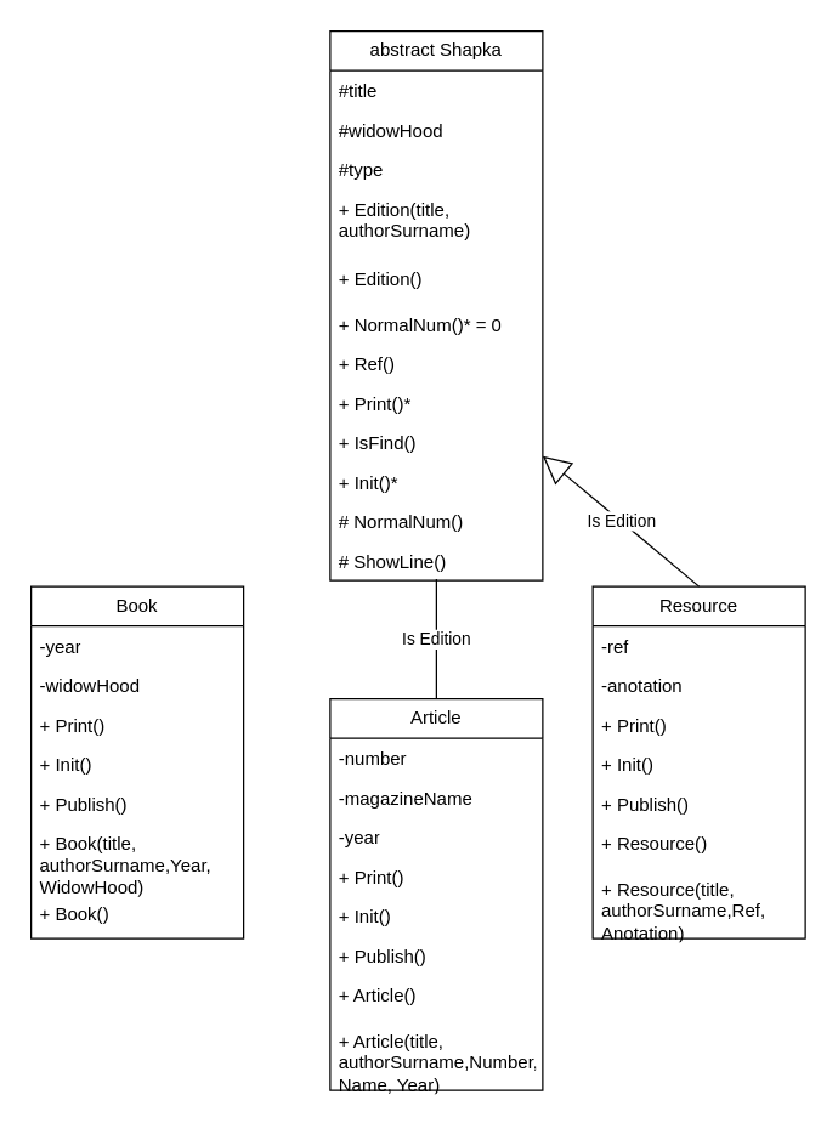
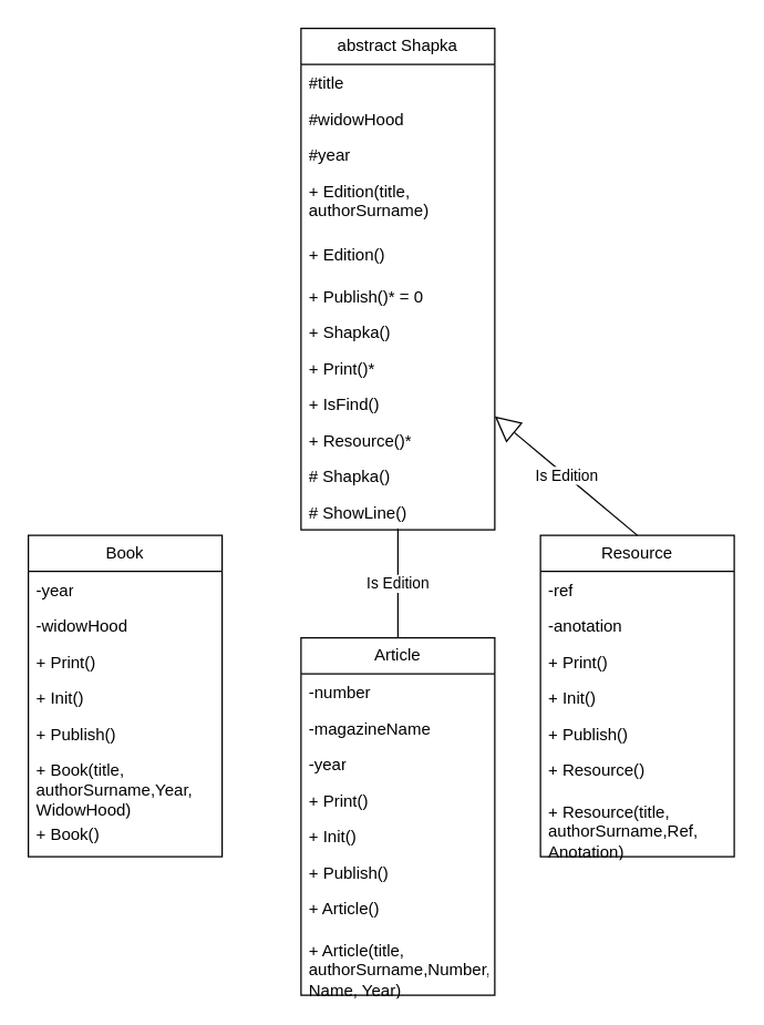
  <mxCell id="0" />
  <mxCell id="1" parent="0" />
  <mxCell id="2" value="abstract Shapka" style="swimlane;fontStyle=0;childLayout=stackLayout;horizontal=1;startSize=26;fillColor=none;horizontalStack=0;resizeParent=1;resizeParentMax=0;resizeLast=0;collapsible=1;marginBottom=0;whiteSpace=wrap;html=1;" parent="1" vertex="1"><mxGeometry x="217" y="20" width="140" height="362" as="geometry" /></mxCell>
  <mxCell id="3" value="#title" style="text;strokeColor=none;fillColor=none;align=left;verticalAlign=top;spacingLeft=4;spacingRight=4;overflow=hidden;rotatable=0;points=[[0,0.5],[1,0.5]];portConstraint=eastwest;whiteSpace=wrap;html=1;" parent="2" vertex="1"><mxGeometry y="26" width="140" height="26" as="geometry" /></mxCell>
  <mxCell id="4" value="#widowHood" style="text;strokeColor=none;fillColor=none;align=left;verticalAlign=top;spacingLeft=4;spacingRight=4;overflow=hidden;rotatable=0;points=[[0,0.5],[1,0.5]];portConstraint=eastwest;whiteSpace=wrap;html=1;" parent="2" vertex="1"><mxGeometry y="52" width="140" height="26" as="geometry" /></mxCell>
- <mxCell id="5" value="#type" style="text;strokeColor=none;fillColor=none;align=left;verticalAlign=top;spacingLeft=4;spacingRight=4;overflow=hidden;rotatable=0;points=[[0,0.5],[1,0.5]];portConstraint=eastwest;whiteSpace=wrap;html=1;" parent="2" vertex="1"><mxGeometry y="78" width="140" height="26" as="geometry" /></mxCell>
+ <mxCell id="5" value="#year" style="text;strokeColor=none;fillColor=none;align=left;verticalAlign=top;spacingLeft=4;spacingRight=4;overflow=hidden;rotatable=0;points=[[0,0.5],[1,0.5]];portConstraint=eastwest;whiteSpace=wrap;html=1;" parent="2" vertex="1"><mxGeometry y="78" width="140" height="26" as="geometry" /></mxCell>
  <mxCell id="6" value="+ Edition(title,&lt;div&gt;authorSurname)&lt;/div&gt;" style="text;strokeColor=none;fillColor=none;align=left;verticalAlign=top;spacingLeft=4;spacingRight=4;overflow=hidden;rotatable=0;points=[[0,0.5],[1,0.5]];portConstraint=eastwest;whiteSpace=wrap;html=1;" parent="2" vertex="1"><mxGeometry y="104" width="140" height="46" as="geometry" /></mxCell>
  <mxCell id="7" value="+ Edition(&lt;span style=&quot;background-color: transparent; color: light-dark(rgb(0, 0, 0), rgb(255, 255, 255));&quot;&gt;)&lt;/span&gt;" style="text;strokeColor=none;fillColor=none;align=left;verticalAlign=top;spacingLeft=4;spacingRight=4;overflow=hidden;rotatable=0;points=[[0,0.5],[1,0.5]];portConstraint=eastwest;whiteSpace=wrap;html=1;" parent="2" vertex="1"><mxGeometry y="150" width="140" height="30" as="geometry" /></mxCell>
- <mxCell id="8" value="+ NormalNum()* = 0" style="text;strokeColor=none;fillColor=none;align=left;verticalAlign=top;spacingLeft=4;spacingRight=4;overflow=hidden;rotatable=0;points=[[0,0.5],[1,0.5]];portConstraint=eastwest;whiteSpace=wrap;html=1;" parent="2" vertex="1"><mxGeometry y="180" width="140" height="26" as="geometry" /></mxCell>
- <mxCell id="9" value="+ Ref()" style="text;strokeColor=none;fillColor=none;align=left;verticalAlign=top;spacingLeft=4;spacingRight=4;overflow=hidden;rotatable=0;points=[[0,0.5],[1,0.5]];portConstraint=eastwest;whiteSpace=wrap;html=1;" parent="2" vertex="1"><mxGeometry y="206" width="140" height="26" as="geometry" /></mxCell>
+ <mxCell id="8" value="+ Publish()* = 0" style="text;strokeColor=none;fillColor=none;align=left;verticalAlign=top;spacingLeft=4;spacingRight=4;overflow=hidden;rotatable=0;points=[[0,0.5],[1,0.5]];portConstraint=eastwest;whiteSpace=wrap;html=1;" parent="2" vertex="1"><mxGeometry y="180" width="140" height="26" as="geometry" /></mxCell>
+ <mxCell id="9" value="+ Shapka()" style="text;strokeColor=none;fillColor=none;align=left;verticalAlign=top;spacingLeft=4;spacingRight=4;overflow=hidden;rotatable=0;points=[[0,0.5],[1,0.5]];portConstraint=eastwest;whiteSpace=wrap;html=1;" parent="2" vertex="1"><mxGeometry y="206" width="140" height="26" as="geometry" /></mxCell>
  <mxCell id="10" value="+ Print()*&amp;nbsp;" style="text;strokeColor=none;fillColor=none;align=left;verticalAlign=top;spacingLeft=4;spacingRight=4;overflow=hidden;rotatable=0;points=[[0,0.5],[1,0.5]];portConstraint=eastwest;whiteSpace=wrap;html=1;" parent="2" vertex="1"><mxGeometry y="232" width="140" height="26" as="geometry" /></mxCell>
  <mxCell id="11" value="+ IsFind()" style="text;strokeColor=none;fillColor=none;align=left;verticalAlign=top;spacingLeft=4;spacingRight=4;overflow=hidden;rotatable=0;points=[[0,0.5],[1,0.5]];portConstraint=eastwest;whiteSpace=wrap;html=1;" parent="2" vertex="1"><mxGeometry y="258" width="140" height="26" as="geometry" /></mxCell>
- <mxCell id="12" value="+ Init()*" style="text;strokeColor=none;fillColor=none;align=left;verticalAlign=top;spacingLeft=4;spacingRight=4;overflow=hidden;rotatable=0;points=[[0,0.5],[1,0.5]];portConstraint=eastwest;whiteSpace=wrap;html=1;" parent="2" vertex="1"><mxGeometry y="284" width="140" height="26" as="geometry" /></mxCell>
- <mxCell id="13" value="# NormalNum()" style="text;strokeColor=none;fillColor=none;align=left;verticalAlign=top;spacingLeft=4;spacingRight=4;overflow=hidden;rotatable=0;points=[[0,0.5],[1,0.5]];portConstraint=eastwest;whiteSpace=wrap;html=1;" parent="2" vertex="1"><mxGeometry y="310" width="140" height="26" as="geometry" /></mxCell>
+ <mxCell id="12" value="+ Resource()*" style="text;strokeColor=none;fillColor=none;align=left;verticalAlign=top;spacingLeft=4;spacingRight=4;overflow=hidden;rotatable=0;points=[[0,0.5],[1,0.5]];portConstraint=eastwest;whiteSpace=wrap;html=1;" parent="2" vertex="1"><mxGeometry y="284" width="140" height="26" as="geometry" /></mxCell>
+ <mxCell id="13" value="# Shapka()" style="text;strokeColor=none;fillColor=none;align=left;verticalAlign=top;spacingLeft=4;spacingRight=4;overflow=hidden;rotatable=0;points=[[0,0.5],[1,0.5]];portConstraint=eastwest;whiteSpace=wrap;html=1;" parent="2" vertex="1"><mxGeometry y="310" width="140" height="26" as="geometry" /></mxCell>
  <mxCell id="14" value="# ShowLine()" style="text;strokeColor=none;fillColor=none;align=left;verticalAlign=top;spacingLeft=4;spacingRight=4;overflow=hidden;rotatable=0;points=[[0,0.5],[1,0.5]];portConstraint=eastwest;whiteSpace=wrap;html=1;" parent="2" vertex="1"><mxGeometry y="336" width="140" height="26" as="geometry" /></mxCell>
  <mxCell id="15" value="Resource" style="swimlane;fontStyle=0;childLayout=stackLayout;horizontal=1;startSize=26;fillColor=none;horizontalStack=0;resizeParent=1;resizeParentMax=0;resizeLast=0;collapsible=1;marginBottom=0;whiteSpace=wrap;html=1;" parent="1" vertex="1"><mxGeometry x="390" y="386" width="140" height="232" as="geometry" /></mxCell>
  <mxCell id="16" value="-ref" style="text;strokeColor=none;fillColor=none;align=left;verticalAlign=top;spacingLeft=4;spacingRight=4;overflow=hidden;rotatable=0;points=[[0,0.5],[1,0.5]];portConstraint=eastwest;whiteSpace=wrap;html=1;" parent="15" vertex="1"><mxGeometry y="26" width="140" height="26" as="geometry" /></mxCell>
  <mxCell id="17" value="-anotation" style="text;strokeColor=none;fillColor=none;align=left;verticalAlign=top;spacingLeft=4;spacingRight=4;overflow=hidden;rotatable=0;points=[[0,0.5],[1,0.5]];portConstraint=eastwest;whiteSpace=wrap;html=1;" parent="15" vertex="1"><mxGeometry y="52" width="140" height="26" as="geometry" /></mxCell>
  <mxCell id="18" value="+ Print()" style="text;strokeColor=none;fillColor=none;align=left;verticalAlign=top;spacingLeft=4;spacingRight=4;overflow=hidden;rotatable=0;points=[[0,0.5],[1,0.5]];portConstraint=eastwest;whiteSpace=wrap;html=1;" parent="15" vertex="1"><mxGeometry y="78" width="140" height="26" as="geometry" /></mxCell>
  <mxCell id="19" value="+ Init()" style="text;strokeColor=none;fillColor=none;align=left;verticalAlign=top;spacingLeft=4;spacingRight=4;overflow=hidden;rotatable=0;points=[[0,0.5],[1,0.5]];portConstraint=eastwest;whiteSpace=wrap;html=1;" parent="15" vertex="1"><mxGeometry y="104" width="140" height="26" as="geometry" /></mxCell>
  <mxCell id="20" value="+ Publish()" style="text;strokeColor=none;fillColor=none;align=left;verticalAlign=top;spacingLeft=4;spacingRight=4;overflow=hidden;rotatable=0;points=[[0,0.5],[1,0.5]];portConstraint=eastwest;whiteSpace=wrap;html=1;" parent="15" vertex="1"><mxGeometry y="130" width="140" height="26" as="geometry" /></mxCell>
  <mxCell id="21" value="+ Resource(&lt;span style=&quot;background-color: transparent; color: light-dark(rgb(0, 0, 0), rgb(255, 255, 255));&quot;&gt;)&lt;/span&gt;" style="text;strokeColor=none;fillColor=none;align=left;verticalAlign=top;spacingLeft=4;spacingRight=4;overflow=hidden;rotatable=0;points=[[0,0.5],[1,0.5]];portConstraint=eastwest;whiteSpace=wrap;html=1;" parent="15" vertex="1"><mxGeometry y="156" width="140" height="30" as="geometry" /></mxCell>
  <mxCell id="22" value="+ Resource(title,&lt;div&gt;authorSurname,Ref,&lt;/div&gt;&lt;div&gt;Anotation&lt;span style=&quot;background-color: transparent; color: light-dark(rgb(0, 0, 0), rgb(255, 255, 255));&quot;&gt;)&lt;/span&gt;&lt;/div&gt;" style="text;strokeColor=none;fillColor=none;align=left;verticalAlign=top;spacingLeft=4;spacingRight=4;overflow=hidden;rotatable=0;points=[[0,0.5],[1,0.5]];portConstraint=eastwest;whiteSpace=wrap;html=1;" parent="15" vertex="1"><mxGeometry y="186" width="140" height="46" as="geometry" /></mxCell>
  <mxCell id="23" value="Article" style="swimlane;fontStyle=0;childLayout=stackLayout;horizontal=1;startSize=26;fillColor=none;horizontalStack=0;resizeParent=1;resizeParentMax=0;resizeLast=0;collapsible=1;marginBottom=0;whiteSpace=wrap;html=1;" parent="1" vertex="1"><mxGeometry x="217" y="460" width="140" height="258" as="geometry" /></mxCell>
  <mxCell id="24" value="-number" style="text;strokeColor=none;fillColor=none;align=left;verticalAlign=top;spacingLeft=4;spacingRight=4;overflow=hidden;rotatable=0;points=[[0,0.5],[1,0.5]];portConstraint=eastwest;whiteSpace=wrap;html=1;" parent="23" vertex="1"><mxGeometry y="26" width="140" height="26" as="geometry" /></mxCell>
  <mxCell id="25" value="-magazineName" style="text;strokeColor=none;fillColor=none;align=left;verticalAlign=top;spacingLeft=4;spacingRight=4;overflow=hidden;rotatable=0;points=[[0,0.5],[1,0.5]];portConstraint=eastwest;whiteSpace=wrap;html=1;" parent="23" vertex="1"><mxGeometry y="52" width="140" height="26" as="geometry" /></mxCell>
  <mxCell id="26" value="-year" style="text;strokeColor=none;fillColor=none;align=left;verticalAlign=top;spacingLeft=4;spacingRight=4;overflow=hidden;rotatable=0;points=[[0,0.5],[1,0.5]];portConstraint=eastwest;whiteSpace=wrap;html=1;" parent="23" vertex="1"><mxGeometry y="78" width="140" height="26" as="geometry" /></mxCell>
  <mxCell id="27" value="+ Print()" style="text;strokeColor=none;fillColor=none;align=left;verticalAlign=top;spacingLeft=4;spacingRight=4;overflow=hidden;rotatable=0;points=[[0,0.5],[1,0.5]];portConstraint=eastwest;whiteSpace=wrap;html=1;" parent="23" vertex="1"><mxGeometry y="104" width="140" height="26" as="geometry" /></mxCell>
  <mxCell id="28" value="+ Init()" style="text;strokeColor=none;fillColor=none;align=left;verticalAlign=top;spacingLeft=4;spacingRight=4;overflow=hidden;rotatable=0;points=[[0,0.5],[1,0.5]];portConstraint=eastwest;whiteSpace=wrap;html=1;" parent="23" vertex="1"><mxGeometry y="130" width="140" height="26" as="geometry" /></mxCell>
  <mxCell id="29" value="+ Publish()" style="text;strokeColor=none;fillColor=none;align=left;verticalAlign=top;spacingLeft=4;spacingRight=4;overflow=hidden;rotatable=0;points=[[0,0.5],[1,0.5]];portConstraint=eastwest;whiteSpace=wrap;html=1;" parent="23" vertex="1"><mxGeometry y="156" width="140" height="26" as="geometry" /></mxCell>
  <mxCell id="30" value="+ Article(&lt;span style=&quot;background-color: transparent; color: light-dark(rgb(0, 0, 0), rgb(255, 255, 255));&quot;&gt;)&lt;/span&gt;" style="text;strokeColor=none;fillColor=none;align=left;verticalAlign=top;spacingLeft=4;spacingRight=4;overflow=hidden;rotatable=0;points=[[0,0.5],[1,0.5]];portConstraint=eastwest;whiteSpace=wrap;html=1;" parent="23" vertex="1"><mxGeometry y="182" width="140" height="30" as="geometry" /></mxCell>
  <mxCell id="31" value="+ Article(title,&lt;div&gt;authorSurname,Number, Name, Year)&lt;/div&gt;" style="text;strokeColor=none;fillColor=none;align=left;verticalAlign=top;spacingLeft=4;spacingRight=4;overflow=hidden;rotatable=0;points=[[0,0.5],[1,0.5]];portConstraint=eastwest;whiteSpace=wrap;html=1;" parent="23" vertex="1"><mxGeometry y="212" width="140" height="46" as="geometry" /></mxCell>
  <mxCell id="32" value="Book" style="swimlane;fontStyle=0;childLayout=stackLayout;horizontal=1;startSize=26;fillColor=none;horizontalStack=0;resizeParent=1;resizeParentMax=0;resizeLast=0;collapsible=1;marginBottom=0;whiteSpace=wrap;html=1;" parent="1" vertex="1"><mxGeometry x="20" y="386" width="140" height="232" as="geometry" /></mxCell>
  <mxCell id="33" value="-year" style="text;strokeColor=none;fillColor=none;align=left;verticalAlign=top;spacingLeft=4;spacingRight=4;overflow=hidden;rotatable=0;points=[[0,0.5],[1,0.5]];portConstraint=eastwest;whiteSpace=wrap;html=1;" parent="32" vertex="1"><mxGeometry y="26" width="140" height="26" as="geometry" /></mxCell>
  <mxCell id="34" value="-widowHood" style="text;strokeColor=none;fillColor=none;align=left;verticalAlign=top;spacingLeft=4;spacingRight=4;overflow=hidden;rotatable=0;points=[[0,0.5],[1,0.5]];portConstraint=eastwest;whiteSpace=wrap;html=1;" parent="32" vertex="1"><mxGeometry y="52" width="140" height="26" as="geometry" /></mxCell>
  <mxCell id="35" value="+ Print()&amp;nbsp;" style="text;strokeColor=none;fillColor=none;align=left;verticalAlign=top;spacingLeft=4;spacingRight=4;overflow=hidden;rotatable=0;points=[[0,0.5],[1,0.5]];portConstraint=eastwest;whiteSpace=wrap;html=1;" parent="32" vertex="1"><mxGeometry y="78" width="140" height="26" as="geometry" /></mxCell>
  <mxCell id="36" value="+ Init()" style="text;strokeColor=none;fillColor=none;align=left;verticalAlign=top;spacingLeft=4;spacingRight=4;overflow=hidden;rotatable=0;points=[[0,0.5],[1,0.5]];portConstraint=eastwest;whiteSpace=wrap;html=1;" parent="32" vertex="1"><mxGeometry y="104" width="140" height="26" as="geometry" /></mxCell>
  <mxCell id="37" value="+ Publish()" style="text;strokeColor=none;fillColor=none;align=left;verticalAlign=top;spacingLeft=4;spacingRight=4;overflow=hidden;rotatable=0;points=[[0,0.5],[1,0.5]];portConstraint=eastwest;whiteSpace=wrap;html=1;" parent="32" vertex="1"><mxGeometry y="130" width="140" height="26" as="geometry" /></mxCell>
  <mxCell id="38" value="+ Book(title,&lt;div&gt;authorSurname,Year,&lt;/div&gt;&lt;div&gt;WidowHood)&lt;/div&gt;" style="text;strokeColor=none;fillColor=none;align=left;verticalAlign=top;spacingLeft=4;spacingRight=4;overflow=hidden;rotatable=0;points=[[0,0.5],[1,0.5]];portConstraint=eastwest;whiteSpace=wrap;html=1;" parent="32" vertex="1"><mxGeometry y="156" width="140" height="46" as="geometry" /></mxCell>
  <mxCell id="39" value="+ Book(&lt;span style=&quot;background-color: transparent; color: light-dark(rgb(0, 0, 0), rgb(255, 255, 255));&quot;&gt;)&lt;/span&gt;" style="text;strokeColor=none;fillColor=none;align=left;verticalAlign=top;spacingLeft=4;spacingRight=4;overflow=hidden;rotatable=0;points=[[0,0.5],[1,0.5]];portConstraint=eastwest;whiteSpace=wrap;html=1;" parent="32" vertex="1"><mxGeometry y="202" width="140" height="30" as="geometry" /></mxCell>
  <mxCell id="40" value="Is Edition" style="endArrow=none;endSize=16;endFill=0;html=1;rounded=0;exitX=0.5;exitY=0;exitDx=0;exitDy=0;entryX=0.5;entryY=0.962;entryDx=0;entryDy=0;entryPerimeter=0;" parent="1" source="23" target="14" edge="1"><mxGeometry width="160" relative="1" as="geometry"><mxPoint x="170" y="411" as="sourcePoint" /><mxPoint x="350" y="420" as="targetPoint" /></mxGeometry></mxCell>
  <mxCell id="41" value="Is Edition" style="endArrow=block;endSize=16;endFill=0;html=1;rounded=0;exitX=0.5;exitY=0;exitDx=0;exitDy=0;" parent="1" source="15" edge="1"><mxGeometry width="160" relative="1" as="geometry"><mxPoint x="377" y="436" as="sourcePoint" /><mxPoint x="357" y="300" as="targetPoint" /><Array as="points"><mxPoint x="357" y="300" /></Array></mxGeometry></mxCell>
